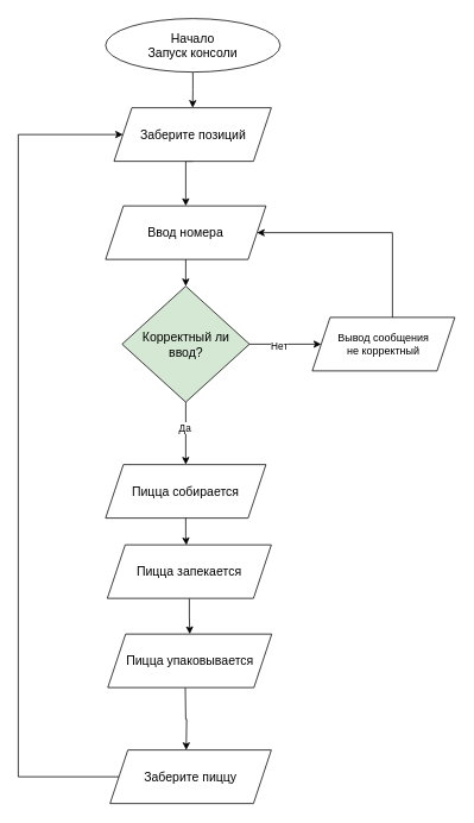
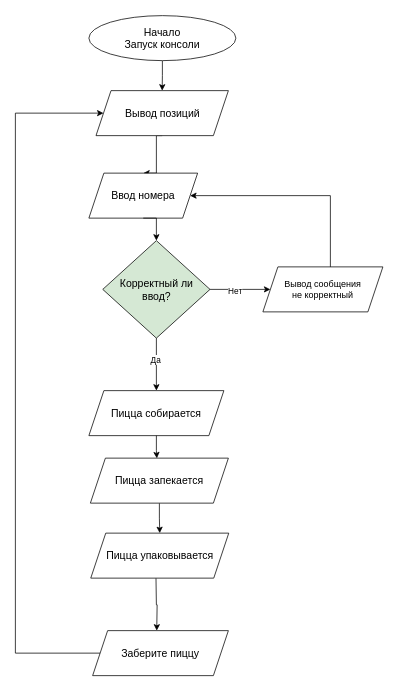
  <mxCell id="0" />
  <mxCell id="1" parent="0" />
  <mxCell id="2" style="edgeStyle=orthogonalEdgeStyle;rounded=0;orthogonalLoop=1;jettySize=auto;html=1;entryX=0.5;entryY=0;entryDx=0;entryDy=0;" edge="1" parent="1" source="3" target="5"><mxGeometry relative="1" as="geometry" /></mxCell>
  <mxCell id="3" value="&lt;font style=&quot;font-size: 14px;&quot;&gt;Начало&lt;/font&gt;&lt;div&gt;&lt;font style=&quot;font-size: 14px;&quot;&gt;Запуск консоли&lt;/font&gt;&lt;/div&gt;" style="ellipse;whiteSpace=wrap;html=1;" vertex="1" parent="1"><mxGeometry x="118" y="20" width="196" height="60" as="geometry" /></mxCell>
  <mxCell id="4" style="edgeStyle=orthogonalEdgeStyle;rounded=0;orthogonalLoop=1;jettySize=auto;html=1;exitX=0.5;exitY=1;exitDx=0;exitDy=0;entryX=0.5;entryY=0;entryDx=0;entryDy=0;" edge="1" parent="1" source="5" target="8"><mxGeometry relative="1" as="geometry"><Array as="points"><mxPoint x="208" y="180" /></Array></mxGeometry></mxCell>
- <mxCell id="5" value="&lt;font style=&quot;font-size: 14px;&quot;&gt;Заберите позиций&lt;/font&gt;" style="shape=parallelogram;perimeter=parallelogramPerimeter;whiteSpace=wrap;html=1;fixedSize=1;" vertex="1" parent="1"><mxGeometry x="127.5" y="120" width="176.5" height="60" as="geometry" /></mxCell>
+ <mxCell id="5" value="&lt;font style=&quot;font-size: 14px;&quot;&gt;Вывод позиций&lt;/font&gt;" style="shape=parallelogram;perimeter=parallelogramPerimeter;whiteSpace=wrap;html=1;fixedSize=1;" vertex="1" parent="1"><mxGeometry x="127.5" y="120" width="176.5" height="60" as="geometry" /></mxCell>
  <mxCell id="6" style="edgeStyle=orthogonalEdgeStyle;rounded=0;orthogonalLoop=1;jettySize=auto;html=1;exitX=0.5;exitY=1;exitDx=0;exitDy=0;entryX=0.5;entryY=0;entryDx=0;entryDy=0;" edge="1" parent="1" source="19" target="9"><mxGeometry relative="1" as="geometry" /></mxCell>
  <mxCell id="7" value="Да" style="edgeLabel;html=1;align=center;verticalAlign=middle;resizable=0;points=[];" vertex="1" connectable="0" parent="6"><mxGeometry x="-0.209" y="-2" relative="1" as="geometry"><mxPoint as="offset" /></mxGeometry></mxCell>
- <mxCell id="8" value="&lt;font style=&quot;font-size: 14px;&quot;&gt;Ввод номера&lt;/font&gt;" style="shape=parallelogram;perimeter=parallelogramPerimeter;whiteSpace=wrap;html=1;fixedSize=1;" vertex="1" parent="1"><mxGeometry x="118" y="230" width="180" height="60" as="geometry" /></mxCell>
+ <mxCell id="8" value="&lt;font style=&quot;font-size: 14px;&quot;&gt;Ввод номера&lt;/font&gt;" style="shape=parallelogram;perimeter=parallelogramPerimeter;whiteSpace=wrap;html=1;fixedSize=1;" vertex="1" parent="1"><mxGeometry x="118" y="230" width="145" height="60" as="geometry" /></mxCell>
  <mxCell id="9" value="&lt;font style=&quot;font-size: 14px;&quot;&gt;Пицца собирается&lt;/font&gt;" style="shape=parallelogram;perimeter=parallelogramPerimeter;whiteSpace=wrap;html=1;fixedSize=1;" vertex="1" parent="1"><mxGeometry x="118" y="520" width="180" height="60" as="geometry" /></mxCell>
  <mxCell id="10" style="edgeStyle=orthogonalEdgeStyle;rounded=0;orthogonalLoop=1;jettySize=auto;html=1;exitX=0.5;exitY=1;exitDx=0;exitDy=0;entryX=0.5;entryY=0;entryDx=0;entryDy=0;" edge="1" parent="1" source="11" target="13"><mxGeometry relative="1" as="geometry" /></mxCell>
  <mxCell id="11" value="&lt;font style=&quot;font-size: 14px;&quot;&gt;Пицца запекается&lt;/font&gt;" style="shape=parallelogram;perimeter=parallelogramPerimeter;whiteSpace=wrap;html=1;fixedSize=1;" vertex="1" parent="1"><mxGeometry x="120" y="610" width="184" height="60" as="geometry" /></mxCell>
  <mxCell id="12" style="edgeStyle=orthogonalEdgeStyle;rounded=0;orthogonalLoop=1;jettySize=auto;html=1;exitX=0.5;exitY=1;exitDx=0;exitDy=0;entryX=0.5;entryY=0;entryDx=0;entryDy=0;" edge="1" parent="1"><mxGeometry relative="1" as="geometry"><mxPoint x="207.49" y="770" as="sourcePoint" /><mxPoint x="208.49" y="840" as="targetPoint" /></mxGeometry></mxCell>
  <mxCell id="13" value="&lt;font style=&quot;font-size: 14px;&quot;&gt;Пицца упаковывается&lt;/font&gt;" style="shape=parallelogram;perimeter=parallelogramPerimeter;whiteSpace=wrap;html=1;fixedSize=1;" vertex="1" parent="1"><mxGeometry x="120.5" y="710" width="184" height="60" as="geometry" /></mxCell>
  <mxCell id="14" style="edgeStyle=orthogonalEdgeStyle;rounded=0;orthogonalLoop=1;jettySize=auto;html=1;entryX=0;entryY=0.5;entryDx=0;entryDy=0;" edge="1" parent="1" source="15" target="5"><mxGeometry relative="1" as="geometry"><Array as="points"><mxPoint x="20" y="870" /><mxPoint x="20" y="150" /></Array></mxGeometry></mxCell>
  <mxCell id="15" value="&lt;font style=&quot;font-size: 14px;&quot;&gt;Заберите пиццу&lt;/font&gt;" style="shape=parallelogram;perimeter=parallelogramPerimeter;whiteSpace=wrap;html=1;fixedSize=1;" vertex="1" parent="1"><mxGeometry x="123" y="840" width="181" height="60" as="geometry" /></mxCell>
  <mxCell id="16" value="" style="edgeStyle=orthogonalEdgeStyle;rounded=0;orthogonalLoop=1;jettySize=auto;html=1;exitX=0.5;exitY=1;exitDx=0;exitDy=0;entryX=0.5;entryY=0;entryDx=0;entryDy=0;" edge="1" parent="1" source="8" target="19"><mxGeometry relative="1" as="geometry"><mxPoint x="217" y="280" as="sourcePoint" /><mxPoint x="211" y="410" as="targetPoint" /></mxGeometry></mxCell>
  <mxCell id="17" style="edgeStyle=orthogonalEdgeStyle;rounded=0;orthogonalLoop=1;jettySize=auto;html=1;entryX=0;entryY=0.5;entryDx=0;entryDy=0;" edge="1" parent="1" source="19" target="22"><mxGeometry relative="1" as="geometry" /></mxCell>
  <mxCell id="18" value="Нет" style="edgeLabel;html=1;align=center;verticalAlign=middle;resizable=0;points=[];" vertex="1" connectable="0" parent="17"><mxGeometry x="-0.179" y="-2" relative="1" as="geometry"><mxPoint as="offset" /></mxGeometry></mxCell>
  <mxCell id="19" value="&lt;font style=&quot;font-size: 14px;&quot;&gt;Корректный ли&lt;/font&gt;&lt;div&gt;&lt;font style=&quot;font-size: 14px;&quot;&gt;ввод?&lt;/font&gt;&lt;/div&gt;" style="rhombus;whiteSpace=wrap;html=1;fillColor=#d5e8d4;" vertex="1" parent="1"><mxGeometry x="136.5" y="320" width="143" height="130" as="geometry" /></mxCell>
  <mxCell id="20" style="edgeStyle=orthogonalEdgeStyle;rounded=0;orthogonalLoop=1;jettySize=auto;html=1;entryX=0.482;entryY=0.004;entryDx=0;entryDy=0;entryPerimeter=0;" edge="1" parent="1" source="9" target="11"><mxGeometry relative="1" as="geometry" /></mxCell>
  <mxCell id="21" style="edgeStyle=orthogonalEdgeStyle;rounded=0;orthogonalLoop=1;jettySize=auto;html=1;entryX=1;entryY=0.5;entryDx=0;entryDy=0;" edge="1" parent="1" source="22" target="8"><mxGeometry relative="1" as="geometry"><mxPoint x="430" y="270" as="targetPoint" /><Array as="points"><mxPoint x="440" y="260" /></Array></mxGeometry></mxCell>
  <mxCell id="22" value="Вывод сообщения&lt;div&gt;не корректный&lt;/div&gt;" style="shape=parallelogram;perimeter=parallelogramPerimeter;whiteSpace=wrap;html=1;fixedSize=1;" vertex="1" parent="1"><mxGeometry x="350" y="355" width="160" height="60" as="geometry" /></mxCell>
